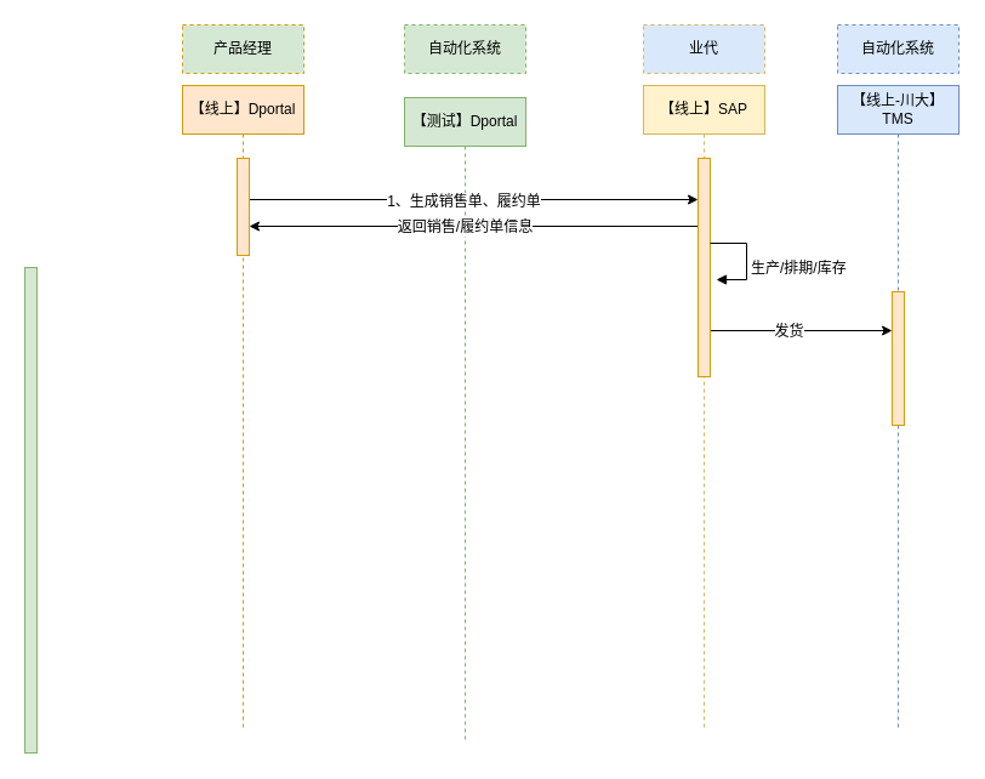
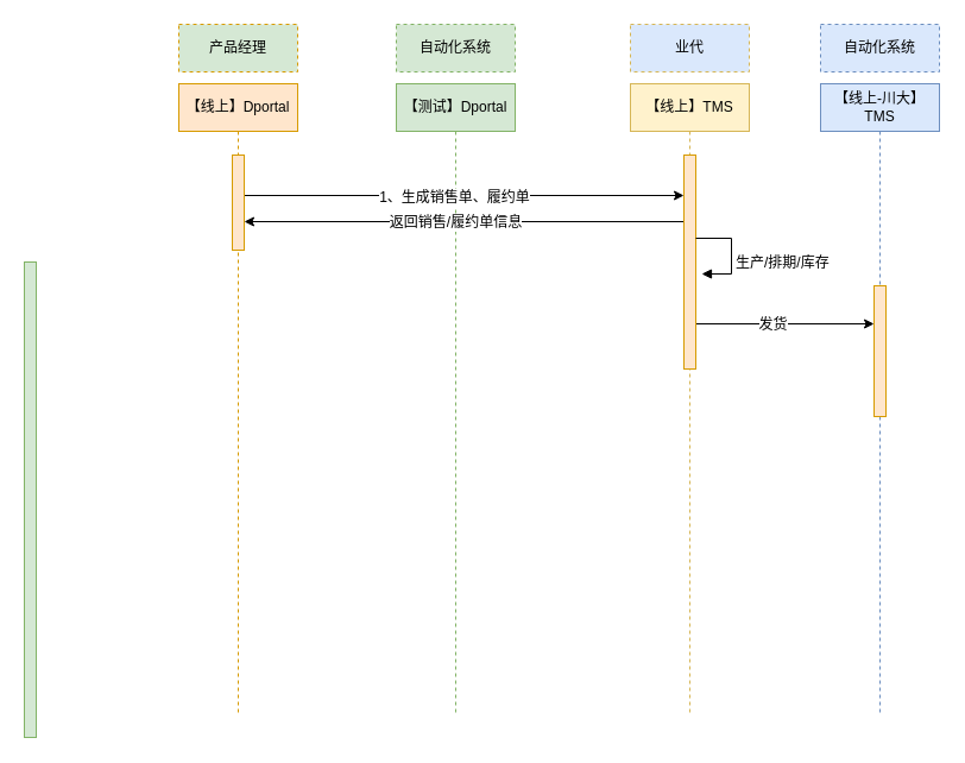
  <mxCell id="0" />
  <mxCell id="1" parent="0" />
  <mxCell id="2" value="产品经理" style="rounded=0;whiteSpace=wrap;html=1;dashed=1;movable=1;resizable=1;rotatable=1;deletable=1;editable=1;locked=0;connectable=1;fillColor=#d5e8d4;strokeColor=#d79b00;" vertex="1" parent="1"><mxGeometry x="150" y="20" width="100" height="40" as="geometry" /></mxCell>
  <mxCell id="3" value="自动化系统" style="rounded=0;whiteSpace=wrap;html=1;dashed=1;fillColor=#d5e8d4;strokeColor=#82b366;" vertex="1" parent="1"><mxGeometry x="333" y="20" width="100" height="40" as="geometry" /></mxCell>
  <mxCell id="4" value="业代" style="rounded=0;whiteSpace=wrap;html=1;dashed=1;fillColor=#dae8fc;strokeColor=#d6b656;" vertex="1" parent="1"><mxGeometry x="530" y="20" width="100" height="40" as="geometry" /></mxCell>
  <mxCell id="5" value="自动化系统" style="rounded=0;whiteSpace=wrap;html=1;dashed=1;fillColor=#dae8fc;strokeColor=#6c8ebf;" vertex="1" parent="1"><mxGeometry x="690" y="20" width="100" height="40" as="geometry" /></mxCell>
  <mxCell id="6" value="【线上】Dportal" style="shape=umlLifeline;perimeter=lifelinePerimeter;whiteSpace=wrap;html=1;container=1;dropTarget=0;collapsible=0;recursiveResize=0;outlineConnect=0;portConstraint=eastwest;newEdgeStyle={&quot;curved&quot;:0,&quot;rounded&quot;:0};movable=0;resizable=0;rotatable=0;deletable=0;editable=0;locked=1;connectable=0;fillColor=#ffe6cc;strokeColor=#d79b00;" vertex="1" parent="1"><mxGeometry x="150" y="70" width="100" height="530" as="geometry" /></mxCell>
  <mxCell id="7" value="【线上-川大】TMS" style="shape=umlLifeline;perimeter=lifelinePerimeter;whiteSpace=wrap;html=1;container=1;dropTarget=0;collapsible=0;recursiveResize=0;outlineConnect=0;portConstraint=eastwest;newEdgeStyle={&quot;curved&quot;:0,&quot;rounded&quot;:0};movable=0;resizable=0;rotatable=0;deletable=0;editable=0;locked=1;connectable=0;fillColor=#dae8fc;strokeColor=#6c8ebf;" vertex="1" parent="1"><mxGeometry x="690" y="70" width="100" height="530" as="geometry" /></mxCell>
- <mxCell id="8" value="【线上】SAP" style="shape=umlLifeline;perimeter=lifelinePerimeter;whiteSpace=wrap;html=1;container=1;dropTarget=0;collapsible=0;recursiveResize=0;outlineConnect=0;portConstraint=eastwest;newEdgeStyle={&quot;curved&quot;:0,&quot;rounded&quot;:0};movable=0;resizable=0;rotatable=0;deletable=0;editable=0;locked=1;connectable=0;fillColor=#fff2cc;strokeColor=#d6b656;" vertex="1" parent="1"><mxGeometry x="530" y="70" width="100" height="530" as="geometry" /></mxCell>
- <mxCell id="9" value="【测试】Dportal" style="shape=umlLifeline;perimeter=lifelinePerimeter;whiteSpace=wrap;html=1;container=1;dropTarget=0;collapsible=0;recursiveResize=0;outlineConnect=0;portConstraint=eastwest;newEdgeStyle={&quot;curved&quot;:0,&quot;rounded&quot;:0};movable=0;resizable=0;rotatable=0;deletable=0;editable=0;locked=1;connectable=0;fillColor=#d5e8d4;strokeColor=#82b366;" vertex="1" parent="1"><mxGeometry x="333" y="80" width="100" height="530" as="geometry" /></mxCell>
+ <mxCell id="8" value="【线上】TMS" style="shape=umlLifeline;perimeter=lifelinePerimeter;whiteSpace=wrap;html=1;container=1;dropTarget=0;collapsible=0;recursiveResize=0;outlineConnect=0;portConstraint=eastwest;newEdgeStyle={&quot;curved&quot;:0,&quot;rounded&quot;:0};movable=0;resizable=0;rotatable=0;deletable=0;editable=0;locked=1;connectable=0;fillColor=#fff2cc;strokeColor=#d6b656;" vertex="1" parent="1"><mxGeometry x="530" y="70" width="100" height="530" as="geometry" /></mxCell>
+ <mxCell id="9" value="【测试】Dportal" style="shape=umlLifeline;perimeter=lifelinePerimeter;whiteSpace=wrap;html=1;container=1;dropTarget=0;collapsible=0;recursiveResize=0;outlineConnect=0;portConstraint=eastwest;newEdgeStyle={&quot;curved&quot;:0,&quot;rounded&quot;:0};movable=0;resizable=0;rotatable=0;deletable=0;editable=0;locked=1;connectable=0;fillColor=#d5e8d4;strokeColor=#82b366;" vertex="1" parent="1"><mxGeometry x="333" y="70" width="100" height="530" as="geometry" /></mxCell>
  <mxCell id="10" value="" style="html=1;points=[[0,0,0,0,5],[0,1,0,0,-5],[1,0,0,0,5],[1,1,0,0,-5]];perimeter=orthogonalPerimeter;outlineConnect=0;targetShapes=umlLifeline;portConstraint=eastwest;newEdgeStyle={&quot;curved&quot;:0,&quot;rounded&quot;:0};fillColor=#d5e8d4;strokeColor=#82b366;" vertex="1" parent="1"><mxGeometry x="20" y="220" width="10" height="400" as="geometry" /></mxCell>
  <mxCell id="11" value="" style="edgeStyle=orthogonalEdgeStyle;rounded=0;orthogonalLoop=1;jettySize=auto;html=1;curved=0;fontFamily=Helvetica;fontSize=12;fontColor=default;" edge="1" parent="1"><mxGeometry relative="1" as="geometry"><mxPoint x="205" y="164" as="sourcePoint" /><mxPoint x="575" y="164" as="targetPoint" /></mxGeometry></mxCell>
  <mxCell id="12" value="1、生成销售单、履约单" style="edgeLabel;html=1;align=center;verticalAlign=middle;resizable=0;points=[];strokeColor=default;fontFamily=Helvetica;fontSize=12;fontColor=default;fillColor=default;" vertex="1" connectable="0" parent="11"><mxGeometry x="-0.051" y="-1" relative="1" as="geometry"><mxPoint as="offset" /></mxGeometry></mxCell>
  <mxCell id="13" value="" style="html=1;points=[[0,0,0,0,5],[0,1,0,0,-5],[1,0,0,0,5],[1,1,0,0,-5]];perimeter=orthogonalPerimeter;outlineConnect=0;targetShapes=umlLifeline;portConstraint=eastwest;newEdgeStyle={&quot;curved&quot;:0,&quot;rounded&quot;:0};fillColor=#ffe6cc;strokeColor=#d79b00;" vertex="1" parent="1"><mxGeometry x="195" y="130" width="10" height="80" as="geometry" /></mxCell>
  <mxCell id="14" value="" style="edgeStyle=orthogonalEdgeStyle;rounded=0;orthogonalLoop=1;jettySize=auto;html=1;curved=0;fontFamily=Helvetica;fontSize=12;fontColor=default;" edge="1" parent="1"><mxGeometry relative="1" as="geometry"><mxPoint x="575" y="186.032" as="sourcePoint" /><mxPoint x="205" y="186" as="targetPoint" /></mxGeometry></mxCell>
  <mxCell id="15" value="返回销售/履约单信息" style="edgeLabel;html=1;align=center;verticalAlign=middle;resizable=0;points=[];strokeColor=default;fontFamily=Helvetica;fontSize=12;fontColor=default;fillColor=default;" vertex="1" connectable="0" parent="14"><mxGeometry x="0.225" y="-1" relative="1" as="geometry"><mxPoint x="34" y="1" as="offset" /></mxGeometry></mxCell>
  <mxCell id="16" value="" style="edgeStyle=orthogonalEdgeStyle;rounded=0;orthogonalLoop=1;jettySize=auto;html=1;curved=0;fontFamily=Helvetica;fontSize=12;fontColor=default;" edge="1" parent="1"><mxGeometry relative="1" as="geometry"><mxPoint x="585" y="272.032" as="sourcePoint" /><mxPoint x="735" y="272" as="targetPoint" /></mxGeometry></mxCell>
  <mxCell id="17" value="发货" style="edgeLabel;html=1;align=center;verticalAlign=middle;resizable=0;points=[];strokeColor=default;fontFamily=Helvetica;fontSize=12;fontColor=default;fillColor=default;" vertex="1" connectable="0" parent="16"><mxGeometry x="-0.138" relative="1" as="geometry"><mxPoint as="offset" /></mxGeometry></mxCell>
  <mxCell id="18" value="" style="html=1;points=[[0,0,0,0,5],[0,1,0,0,-5],[1,0,0,0,5],[1,1,0,0,-5]];perimeter=orthogonalPerimeter;outlineConnect=0;targetShapes=umlLifeline;portConstraint=eastwest;newEdgeStyle={&quot;curved&quot;:0,&quot;rounded&quot;:0};fillColor=#ffe6cc;strokeColor=#d79b00;" vertex="1" parent="1"><mxGeometry x="575" y="130" width="10" height="180" as="geometry" /></mxCell>
  <mxCell id="19" value="" style="html=1;points=[[0,0,0,0,5],[0,1,0,0,-5],[1,0,0,0,5],[1,1,0,0,-5]];perimeter=orthogonalPerimeter;outlineConnect=0;targetShapes=umlLifeline;portConstraint=eastwest;newEdgeStyle={&quot;curved&quot;:0,&quot;rounded&quot;:0};fillColor=#ffe6cc;strokeColor=#d79b00;" vertex="1" parent="1"><mxGeometry x="735" y="240" width="10" height="110" as="geometry" /></mxCell>
  <mxCell id="20" value="&lt;br&gt;&lt;div&gt;生产/排期/库存&lt;/div&gt;" style="html=1;align=left;spacingLeft=2;endArrow=block;rounded=0;edgeStyle=orthogonalEdgeStyle;curved=0;rounded=0;fontFamily=Helvetica;fontSize=12;fontColor=default;" edge="1" parent="1"><mxGeometry relative="1" as="geometry"><mxPoint x="585" y="200" as="sourcePoint" /><Array as="points"><mxPoint x="615" y="230" /></Array><mxPoint x="590" y="230.032" as="targetPoint" /></mxGeometry></mxCell>
